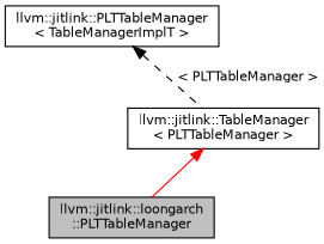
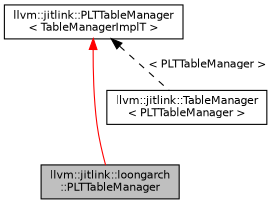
  digraph {
    node [color=black fontname=Helvetica fontsize=10 shape=record]
    edge [dir=back fontname=Helvetica fontsize=10 labelfontname=Helvetica labelfontsize=10]
    n1 [fillcolor=grey75 fontcolor=black height=0.2 label="llvm::jitlink::loongarch\l::PLTTableManager" style=filled width=0.4]
    n2 [height=0.2 label="llvm::jitlink::TableManager\l\< PLTTableManager \>" width=0.4]
    n3 [height=0.2 label="llvm::jitlink::PLTTableManager\l\< TableManagerImplT \>" width=0.4]
-   n2 -> n1 [color=red style=solid]
+   n3 -> n1 [color=red style=solid]
    n3 -> n2 [color=black label=" \< PLTTableManager \>" style=dashed]
  }
